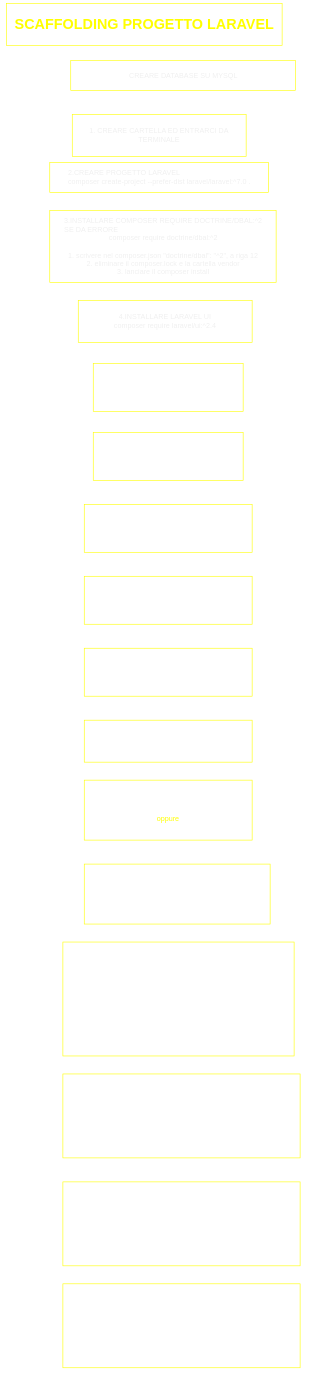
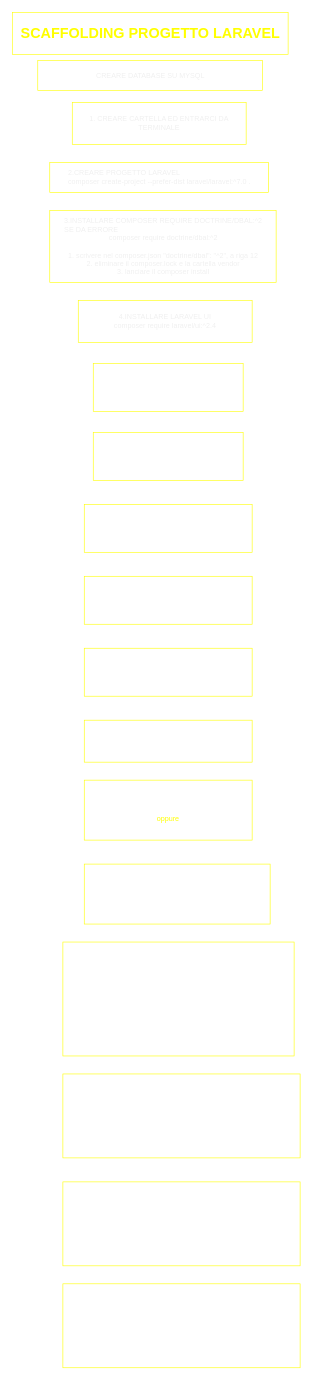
  <mxCell id="0" />
  <mxCell id="1" parent="0" />
- <mxCell id="2" value="&lt;h1&gt;&lt;font color=&quot;#ffff00&quot;&gt;SCAFFOLDING PROGETTO LARAVEL&lt;/font&gt;&lt;/h1&gt;" style="text;html=1;align=center;verticalAlign=middle;resizable=0;points=[];autosize=1;strokeColor=#FFFF00;fillColor=none;" parent="1" vertex="1"><mxGeometry x="10" y="5" width="460" height="70" as="geometry" /></mxCell>
- <mxCell id="3" value="&lt;span style=&quot;color: rgb(240, 240, 240); text-align: left;&quot;&gt;1. CREARE CARTELLA ED ENTRARCI DA TERMINALE&lt;/span&gt;" style="rounded=0;whiteSpace=wrap;html=1;strokeColor=#FFFF00;fontColor=#FFFF00;" parent="1" vertex="1"><mxGeometry x="120" y="190" width="290" height="70" as="geometry" /></mxCell>
+ <mxCell id="2" value="&lt;h1&gt;&lt;font color=&quot;#ffff00&quot;&gt;SCAFFOLDING PROGETTO LARAVEL&lt;/font&gt;&lt;/h1&gt;" style="text;html=1;align=center;verticalAlign=middle;resizable=0;points=[];autosize=1;strokeColor=#FFFF00;fillColor=none;" parent="1" vertex="1"><mxGeometry x="20" width="460" height="70" as="geometry" y="20" /></mxCell>
+ <mxCell id="3" value="&lt;span style=&quot;color: rgb(240, 240, 240); text-align: left;&quot;&gt;1. CREARE CARTELLA ED ENTRARCI DA TERMINALE&lt;/span&gt;" style="rounded=0;whiteSpace=wrap;html=1;strokeColor=#FFFF00;fontColor=#FFFF00;" parent="1" vertex="1"><mxGeometry x="120" y="170" width="290" height="70" as="geometry" /></mxCell>
  <mxCell id="4" value="&lt;span style=&quot;color: rgb(240, 240, 240); text-align: left; background-color: initial;&quot;&gt;&lt;div&gt;&lt;span style=&quot;background-color: initial;&quot;&gt;3.INSTALLARE COMPOSER REQUIRE DOCTRINE/DBAL:^2&lt;/span&gt;&lt;/div&gt;&lt;div&gt;&lt;span style=&quot;background-color: initial;&quot;&gt;SE DA ERRORE&lt;/span&gt;&lt;/div&gt;&lt;/span&gt;&lt;span style=&quot;color: rgb(240, 240, 240); text-align: left;&quot;&gt;composer require doctrine/dbal:^2&lt;br&gt;&lt;/span&gt;&lt;br style=&quot;color: rgb(240, 240, 240); text-align: left;&quot;&gt;&lt;span style=&quot;color: rgb(240, 240, 240); text-align: left; background-color: initial;&quot;&gt;&lt;span style=&quot;&quot;&gt;&#09;&lt;/span&gt;1. scrivere nel composer.json &quot;doctrine/dbal&quot;: &quot;^2&quot;, a riga 12&lt;br&gt;&lt;span style=&quot;&quot;&gt;&#09;&lt;/span&gt;2. eliminare il composer.lock e la cartella vendor&lt;br&gt;&lt;span style=&quot;&quot;&gt;&#09;&lt;/span&gt;3. lanciare il composer install&lt;br&gt;&lt;/span&gt;" style="rounded=0;whiteSpace=wrap;html=1;strokeColor=#FFFF00;fontColor=#FFFF00;" parent="1" vertex="1"><mxGeometry x="82.5" y="350" width="377.5" height="120" as="geometry" /></mxCell>
  <mxCell id="5" value="&lt;div style=&quot;color: rgb(240, 240, 240); text-align: left;&quot;&gt;&lt;span style=&quot;background-color: initial;&quot;&gt;2.CREARE PROGETTO LARAVEL&lt;/span&gt;&lt;/div&gt;&lt;span style=&quot;color: rgb(240, 240, 240); text-align: left; background-color: initial;&quot;&gt;composer create-project --prefer-dist laravel/laravel:^7.0 .&lt;/span&gt;" style="rounded=0;whiteSpace=wrap;html=1;strokeColor=#FFFF00;fontColor=#FFFF00;" parent="1" vertex="1"><mxGeometry x="82.5" y="270" width="365" height="50" as="geometry" /></mxCell>
  <mxCell id="6" value="&lt;span style=&quot;color: rgb(240, 240, 240); text-align: left;&quot;&gt;4.INSTALLARE LARAVEL UI&lt;/span&gt;&lt;br style=&quot;color: rgb(240, 240, 240); text-align: left;&quot;&gt;&lt;span style=&quot;color: rgb(240, 240, 240); text-align: left;&quot;&gt;&lt;/span&gt;&lt;span style=&quot;color: rgb(240, 240, 240); text-align: left;&quot;&gt;&#09;&lt;/span&gt;&lt;span style=&quot;color: rgb(240, 240, 240); text-align: left;&quot;&gt;composer require laravel/ui:^2.4&lt;/span&gt;" style="rounded=0;whiteSpace=wrap;html=1;strokeColor=#FFFF00;fontColor=#FFFF00;" parent="1" vertex="1"><mxGeometry x="130" y="500" width="290" height="70" as="geometry" /></mxCell>
  <mxCell id="7" value="&lt;font color=&quot;#ffffff&quot;&gt;5. RIMUOVO I FAKER&lt;br&gt;composer require fzaninotto/faker&lt;br&gt;&lt;/font&gt;" style="rounded=0;whiteSpace=wrap;html=1;strokeColor=#FFFF00;fontColor=#FFFF00;" parent="1" vertex="1"><mxGeometry x="155" y="605" width="250" height="80" as="geometry" /></mxCell>
  <mxCell id="8" value="&lt;font color=&quot;#ffffff&quot;&gt;6. AGGIUNGO NUOVO FAKER&lt;br&gt;composer require fakerphp/faker&lt;/font&gt;" style="rounded=0;whiteSpace=wrap;html=1;strokeColor=#FFFF00;fontColor=#FFFF00;" parent="1" vertex="1"><mxGeometry x="155" y="720" width="250" height="80" as="geometry" /></mxCell>
  <mxCell id="9" value="&lt;font color=&quot;#ffffff&quot;&gt;7. INSTALLARE LO SCAFFOLDING DEL AUTH CON VUE&lt;br&gt;php artisan ui vue --auth&lt;br&gt;&lt;/font&gt;" style="rounded=0;whiteSpace=wrap;html=1;strokeColor=#FFFF00;fontColor=#FFFF00;" parent="1" vertex="1"><mxGeometry x="140" y="840" width="280" height="80" as="geometry" /></mxCell>
  <mxCell id="10" value="&lt;font color=&quot;#ffffff&quot;&gt;8. AGGIUNGERE PAGINE DI ERRORE PERSONALIZZATE&lt;br&gt;php artisan vendor:publish --tag=laravel-errors&lt;br&gt;&lt;/font&gt;" style="rounded=0;whiteSpace=wrap;html=1;strokeColor=#FFFF00;fontColor=#FFFF00;" parent="1" vertex="1"><mxGeometry x="140" y="960" width="280" height="80" as="geometry" /></mxCell>
  <mxCell id="11" value="&lt;font color=&quot;#ffffff&quot;&gt;9. INSTALLARE TUTTE LE DIPENDENZE&amp;nbsp;&lt;br&gt;NODE_MODULES&lt;br&gt;npm install&lt;br&gt;&lt;/font&gt;" style="rounded=0;whiteSpace=wrap;html=1;strokeColor=#FFFF00;fontColor=#FFFF00;" parent="1" vertex="1"><mxGeometry x="140" y="1080" width="280" height="80" as="geometry" /></mxCell>
  <mxCell id="12" value="&lt;font color=&quot;#ffffff&quot;&gt;10.&amp;nbsp;&lt;/font&gt;&lt;span style=&quot;background-color: initial;&quot;&gt;&lt;font color=&quot;#ffffff&quot;&gt;AGGIUNGERE AL GITIGNORE IL composer.lock, package-lock.json&lt;br&gt;&lt;/font&gt;&lt;br&gt;&lt;/span&gt;" style="rounded=0;whiteSpace=wrap;html=1;strokeColor=#FFFF00;fontColor=#FFFF00;" parent="1" vertex="1"><mxGeometry x="140" y="1200" width="280" height="70" as="geometry" /></mxCell>
- <mxCell id="13" value="&lt;div style=&quot;text-align: left;&quot;&gt;&lt;span style=&quot;background-color: initial;&quot;&gt;&lt;font color=&quot;#f0f0f0&quot;&gt;CREARE DATABASE SU MYSQL&lt;/font&gt;&lt;/span&gt;&lt;/div&gt;" style="rounded=0;whiteSpace=wrap;html=1;strokeColor=#FFFF00;fontColor=#FFFF00;" parent="1" vertex="1"><mxGeometry x="117.5" y="100" width="375" height="50" as="geometry" /></mxCell>
+ <mxCell id="13" value="&lt;div style=&quot;text-align: left;&quot;&gt;&lt;span style=&quot;background-color: initial;&quot;&gt;&lt;font color=&quot;#f0f0f0&quot;&gt;CREARE DATABASE SU MYSQL&lt;/font&gt;&lt;/span&gt;&lt;/div&gt;" style="rounded=0;whiteSpace=wrap;html=1;strokeColor=#FFFF00;fontColor=#FFFF00;" parent="1" vertex="1"><mxGeometry x="62.5" y="100" width="375" height="50" as="geometry" /></mxCell>
  <mxCell id="14" value="&lt;span style=&quot;background-color: initial;&quot;&gt;&lt;font color=&quot;#ffffff&quot;&gt;11. MODIFICARE FILE .env&lt;br&gt;e pulire la cash lanciando&lt;br&gt;&amp;nbsp;composer dump-autoload&lt;br&gt;&lt;/font&gt;oppure&lt;br&gt;&lt;font color=&quot;#ffffff&quot;&gt;php artisan config:clear&lt;/font&gt;&lt;br&gt;&lt;/span&gt;" style="rounded=0;whiteSpace=wrap;html=1;strokeColor=#FFFF00;fontColor=#FFFF00;" parent="1" vertex="1"><mxGeometry x="140" y="1300" width="280" height="100" as="geometry" /></mxCell>
  <mxCell id="15" value="&lt;span style=&quot;background-color: initial;&quot;&gt;&lt;font color=&quot;#ffffff&quot;&gt;12. INSTALLAZIONE FONTAWESOME&lt;br&gt;npm install --save @fortawesome/fontawesome-free&lt;/font&gt;&lt;br&gt;&lt;/span&gt;" style="rounded=0;whiteSpace=wrap;html=1;strokeColor=#FFFF00;fontColor=#FFFF00;" parent="1" vertex="1"><mxGeometry x="140" y="1440" width="310" height="100" as="geometry" /></mxCell>
  <mxCell id="16" value="&lt;span style=&quot;background-color: initial;&quot;&gt;&lt;font color=&quot;#ffffff&quot;&gt;13. IMPORTARE I FONT IN APP.CSS&lt;br&gt;&lt;/font&gt;&lt;div&gt;&lt;font color=&quot;#ffffff&quot;&gt;// fontawesome&lt;/font&gt;&lt;/div&gt;&lt;div&gt;&lt;font color=&quot;#ffffff&quot;&gt;&lt;span style=&quot;&quot;&gt;&lt;span style=&quot;&quot;&gt;&#09;&#09;&lt;/span&gt;$fa-font-path: &quot;../fonts/font-awesome&quot; !default;&lt;/span&gt;&lt;/font&gt;&lt;/div&gt;&lt;div&gt;&lt;font color=&quot;#ffffff&quot;&gt;&lt;br&gt;&lt;/font&gt;&lt;/div&gt;&lt;div&gt;&lt;font color=&quot;#ffffff&quot;&gt;&lt;span style=&quot;&quot;&gt;&lt;span style=&quot;&quot;&gt;&#09;&#09;&lt;/span&gt;@import '~@fortawesome/fontawesome-free/scss/fontawesome';&lt;/span&gt;&lt;/font&gt;&lt;/div&gt;&lt;div&gt;&lt;font color=&quot;#ffffff&quot;&gt;&lt;span style=&quot;&quot;&gt;&lt;span style=&quot;&quot;&gt;&#09;&#09;&lt;/span&gt;@import '~@fortawesome/fontawesome-free/scss/regular';&lt;/span&gt;&lt;/font&gt;&lt;/div&gt;&lt;div&gt;&lt;font color=&quot;#ffffff&quot;&gt;&lt;span style=&quot;&quot;&gt;&lt;span style=&quot;&quot;&gt;&#09;&#09;&lt;/span&gt;@import '~@fortawesome/fontawesome-free/scss/solid';&lt;/span&gt;&lt;/font&gt;&lt;/div&gt;&lt;div&gt;&lt;font color=&quot;#ffffff&quot;&gt;&lt;span style=&quot;&quot;&gt;&lt;span style=&quot;&quot;&gt;&#09;&#09;&lt;/span&gt;@import '~@fortawesome/fontawesome-free/scss/brands';&lt;/span&gt;&lt;/font&gt;&lt;/div&gt;&lt;div&gt;&lt;br&gt;&lt;/div&gt;&lt;/span&gt;" style="rounded=0;whiteSpace=wrap;html=1;strokeColor=#FFFF00;fontColor=#FFFF00;" parent="1" vertex="1"><mxGeometry x="104.38" y="1570" width="385.62" height="190" as="geometry" /></mxCell>
  <mxCell id="17" value="&lt;font color=&quot;#ffffff&quot;&gt;14. MODIFICARE IL WEBPACK.MIX&lt;br&gt;&lt;div&gt;mix.js('resources/js/app.js', 'public/js')&lt;/div&gt;&lt;div&gt;&amp;nbsp; &amp;nbsp; &lt;span style=&quot;&quot;&gt;&#09;&#09;&#09;&#09;&lt;/span&gt;.sass('resources/sass/app.scss', 'public/css').options({&lt;/div&gt;&lt;div&gt;&amp;nbsp; &amp;nbsp; &amp;nbsp; &amp;nbsp; &lt;span style=&quot;&quot;&gt;&#09;&#09;&#09;&#09;&lt;/span&gt;processCssUrls: false,&lt;/div&gt;&lt;div&gt;&amp;nbsp; &amp;nbsp; &lt;span style=&quot;&quot;&gt;&#09;&#09;&#09;&lt;/span&gt;});&lt;/div&gt;&lt;div&gt;&lt;span style=&quot;&quot;&gt;&lt;span style=&quot;&quot;&gt;&#09;&#09;&#09;&lt;/span&gt;mix.copyDirectory('./node_modules/@fortawesome/fontawesome-free/webfonts/*', &lt;span style=&quot;&quot;&gt;&#09;&#09;&#09;&lt;/span&gt;'public/fonts/font-awesome');&lt;/span&gt;&lt;/div&gt;&lt;div&gt;&lt;br&gt;&lt;/div&gt;&lt;/font&gt;" style="rounded=0;whiteSpace=wrap;html=1;strokeColor=#FFFF00;fontColor=#FFFF00;" parent="1" vertex="1"><mxGeometry x="104.38" y="1790" width="395.62" height="140" as="geometry" /></mxCell>
  <mxCell id="18" value="&lt;font color=&quot;#ffffff&quot;&gt;15.&amp;nbsp;&lt;/font&gt;&lt;span style=&quot;background-color: initial;&quot;&gt;&lt;font color=&quot;#ffffff&quot;&gt;CREARE CARTELLE LAYOUTS E VARI PARTIALS&lt;br&gt;&lt;/font&gt;&lt;div&gt;&lt;font color=&quot;#ffffff&quot;&gt;LINKARE IL CSS USANDO {{asset('css/app.css')}} nel layout principale che viene esteso&lt;/font&gt;&lt;/div&gt;&lt;div&gt;&lt;br&gt;&lt;/div&gt;&lt;div&gt;&lt;div&gt;&lt;font color=&quot;#ffffff&quot;&gt;&amp;nbsp;INSERIRE 1 CLASSE DI BOOTSTRAP E 1 DI FONTAWESOME PER VEDERE SE STANNO FUNZIONANDO CORRETTAMENTE&lt;/font&gt;&lt;/div&gt;&lt;div&gt;&lt;font color=&quot;#ffffff&quot;&gt;&amp;nbsp;&amp;lt;h1 class=&quot;text-center&quot;&amp;gt;Ciao &amp;lt;i class=&quot;fa-brands fa-android&quot;&amp;gt;&amp;lt;/i&amp;gt;&amp;lt;/h1&amp;gt;&lt;/font&gt;&lt;/div&gt;&lt;/div&gt;&lt;div&gt;&lt;br&gt;&lt;/div&gt;&lt;/span&gt;" style="rounded=0;whiteSpace=wrap;html=1;strokeColor=#FFFF00;fontColor=#FFFF00;" parent="1" vertex="1"><mxGeometry x="104.38" y="1970" width="395.62" height="140" as="geometry" /></mxCell>
  <mxCell id="19" value="&lt;font color=&quot;#ffffff&quot;&gt;16. RINOMINARE LE CARTELLE IN ADMIN JS - CSS -LAYOUTS&lt;br&gt;Per la parte di amministrazione&lt;br&gt;Modificando i relativi collegamenti all'interno dei template e funzioni in cui vengono richiamati&lt;br&gt;&lt;/font&gt;" style="rounded=0;whiteSpace=wrap;html=1;strokeColor=#FFFF00;fontColor=#FFFF00;" parent="1" vertex="1"><mxGeometry x="104.38" y="2140" width="395.62" height="140" as="geometry" /></mxCell>
